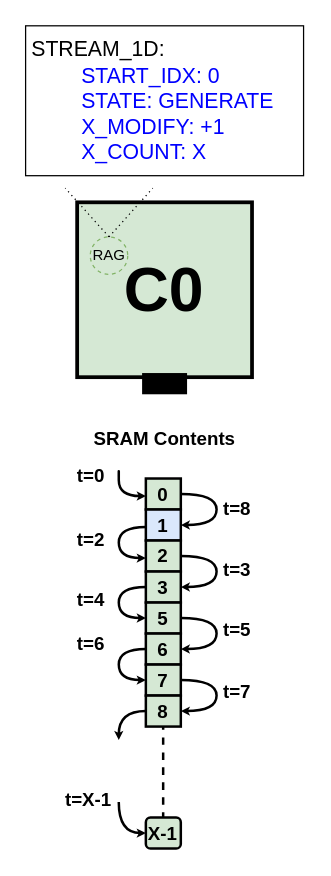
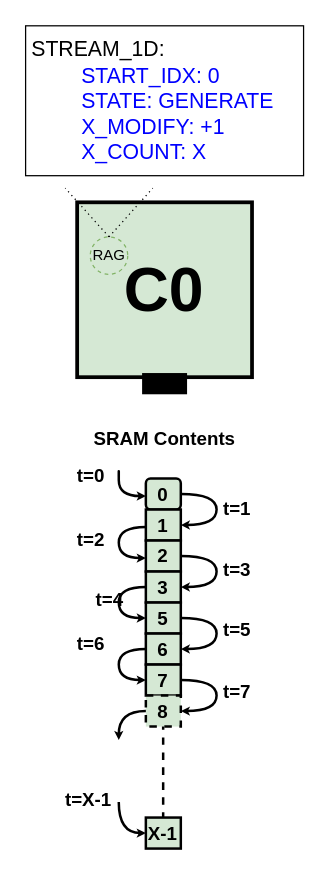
  <mxCell id="0" />
  <mxCell id="1" parent="0" />
  <mxCell id="2" value="C0" style="whiteSpace=wrap;html=1;aspect=fixed;fillColor=#d5e8d4;strokeColor=#000000;strokeWidth=3;fontSize=50;fontStyle=1" parent="1" vertex="1"><mxGeometry x="61.27" y="161.31" width="140" height="140" as="geometry" /></mxCell>
  <mxCell id="3" value="" style="rounded=0;whiteSpace=wrap;html=1;fontSize=50;fontColor=#000000;strokeColor=#000000;strokeWidth=6;fillColor=#000000;" parent="1" vertex="1"><mxGeometry x="116.27" y="301" width="30" height="11" as="geometry" /></mxCell>
  <mxCell id="4" value="RAG" style="ellipse;whiteSpace=wrap;html=1;aspect=fixed;sketch=0;fillColor=#d5e8d4;strokeColor=#82b366;dashed=1;" parent="1" vertex="1"><mxGeometry x="71.77" y="189" width="30" height="30" as="geometry" /></mxCell>
  <mxCell id="5" value="" style="endArrow=none;dashed=1;html=1;dashPattern=1 3;strokeWidth=1;exitX=0.5;exitY=0;exitDx=0;exitDy=0;jumpSize=0;" parent="1" source="4" edge="1"><mxGeometry width="50" height="50" relative="1" as="geometry"><mxPoint x="171.77" y="240" as="sourcePoint" /><mxPoint x="51.77" y="150" as="targetPoint" /></mxGeometry></mxCell>
  <mxCell id="6" value="" style="endArrow=none;dashed=1;html=1;dashPattern=1 3;strokeWidth=1;exitX=0.5;exitY=0;exitDx=0;exitDy=0;jumpSize=0;" parent="1" source="4" edge="1"><mxGeometry width="50" height="50" relative="1" as="geometry"><mxPoint x="96.77" y="199" as="sourcePoint" /><mxPoint x="121.77" y="150" as="targetPoint" /></mxGeometry></mxCell>
  <mxCell id="7" value="&lt;br style=&quot;font-size: 17px&quot;&gt;STREAM_1D:&lt;br style=&quot;font-size: 17px&quot;&gt;&#09;&lt;blockquote style=&quot;margin: 0px 0px 0px 40px ; border: none ; padding: 0px ; font-size: 17px&quot;&gt;&lt;font color=&quot;#0000ff&quot; style=&quot;font-size: 17px&quot;&gt;START_IDX: 0&lt;br style=&quot;font-size: 17px&quot;&gt;STATE: GENERATE&lt;br style=&quot;font-size: 17px&quot;&gt;X_MODIFY: +1&lt;br style=&quot;font-size: 17px&quot;&gt;X_COUNT: X&lt;/font&gt;&lt;/blockquote&gt;&lt;font color=&quot;#0000ff&quot; style=&quot;font-size: 17px&quot;&gt;&lt;span style=&quot;font-size: 17px&quot;&gt;&#09;&lt;/span&gt;&lt;br style=&quot;font-size: 17px&quot;&gt;&lt;/font&gt;&lt;span style=&quot;font-size: 17px&quot;&gt;&#09;&lt;/span&gt;" style="text;html=1;strokeColor=default;fillColor=none;spacing=5;spacingTop=-20;whiteSpace=wrap;overflow=hidden;rounded=0;sketch=0;fontSize=17;" parent="1" vertex="1"><mxGeometry x="20" y="20" width="222.54" height="120" as="geometry" /></mxCell>
  <mxCell id="8" value="SRAM Contents" style="text;html=1;align=center;verticalAlign=middle;resizable=0;points=[];autosize=1;strokeColor=none;fillColor=none;fontSize=15;fontStyle=1" parent="1" vertex="1"><mxGeometry x="66.267" y="340" width="130" height="20" as="geometry" /></mxCell>
  <mxCell id="9" value="" style="group" vertex="1" connectable="0" parent="1"><mxGeometry x="45" y="370" width="163.999" height="308.71" as="geometry" /></mxCell>
  <mxCell id="10" style="edgeStyle=orthogonalEdgeStyle;curved=1;orthogonalLoop=1;jettySize=auto;html=1;entryX=0;entryY=0.5;entryDx=0;entryDy=0;fontSize=12;strokeWidth=2;endSize=1;" parent="9" edge="1"><mxGeometry relative="1" as="geometry"><mxPoint x="49.575" y="10.811" as="sourcePoint" /><mxPoint x="71.265" y="26.451" as="targetPoint" /><Array as="points"><mxPoint x="49.575" y="1.241" /><mxPoint x="49.575" y="26.066" /></Array></mxGeometry></mxCell>
  <mxCell id="11" value="t=0" style="text;html=1;align=center;verticalAlign=middle;resizable=0;points=[];autosize=1;strokeColor=none;fillColor=none;fontSize=15;fontStyle=1" parent="9" vertex="1"><mxGeometry x="6.997" width="40" height="20" as="geometry" /></mxCell>
- <mxCell id="12" value="0" style="rounded=0;whiteSpace=wrap;html=1;fontSize=15;strokeWidth=2;fontStyle=1;fillColor=#d5e8d4;strokeColor=#000000;" parent="9" vertex="1"><mxGeometry x="71.265" y="12.437" width="27.987" height="24.825" as="geometry" /></mxCell>
+ <mxCell id="12" value="0" style="whiteSpace=wrap;html=1;fontSize=15;strokeWidth=2;fontStyle=1;fillColor=#d5e8d4;strokeColor=#000000;rounded=1;" parent="9" vertex="1"><mxGeometry x="71.265" y="12.437" width="27.987" height="24.825" as="geometry" /></mxCell>
  <mxCell id="13" style="edgeStyle=orthogonalEdgeStyle;curved=1;orthogonalLoop=1;jettySize=auto;html=1;entryX=1;entryY=0.5;entryDx=0;entryDy=0;fontSize=12;endSize=1;strokeWidth=2;" parent="9" edge="1"><mxGeometry relative="1" as="geometry"><mxPoint x="99.252" y="24.808" as="sourcePoint" /><mxPoint x="99.252" y="49.65" as="targetPoint" /><Array as="points"><mxPoint x="127.939" y="24.44" /><mxPoint x="127.939" y="49.265" /></Array></mxGeometry></mxCell>
- <mxCell id="14" value="1" style="rounded=0;whiteSpace=wrap;html=1;fontSize=15;strokeWidth=2;fontStyle=1;fillColor=#dae8fc;strokeColor=#000000;" parent="9" vertex="1"><mxGeometry x="71.265" y="37.262" width="27.987" height="24.825" as="geometry" /></mxCell>
+ <mxCell id="14" value="1" style="rounded=0;whiteSpace=wrap;html=1;fontSize=15;strokeWidth=2;fontStyle=1;fillColor=#d5e8d4;strokeColor=#000000;" parent="9" vertex="1"><mxGeometry x="71.265" y="37.262" width="27.987" height="24.825" as="geometry" /></mxCell>
  <mxCell id="15" value="2" style="rounded=0;whiteSpace=wrap;html=1;fontSize=15;strokeWidth=2;fontStyle=1;fillColor=#d5e8d4;strokeColor=#000000;" parent="9" vertex="1"><mxGeometry x="71.265" y="62.087" width="27.987" height="24.825" as="geometry" /></mxCell>
  <mxCell id="16" value="3" style="rounded=0;whiteSpace=wrap;html=1;fontSize=15;strokeWidth=2;fontStyle=1;fillColor=#d5e8d4;strokeColor=#000000;" parent="9" vertex="1"><mxGeometry x="71.265" y="86.912" width="27.987" height="24.825" as="geometry" /></mxCell>
  <mxCell id="17" value="5" style="rounded=0;whiteSpace=wrap;html=1;fontSize=15;strokeWidth=2;fontStyle=1;fillColor=#d5e8d4;strokeColor=#000000;" parent="9" vertex="1"><mxGeometry x="71.265" y="111.737" width="27.987" height="24.825" as="geometry" /></mxCell>
  <mxCell id="18" value="6" style="rounded=0;whiteSpace=wrap;html=1;fontSize=15;strokeWidth=2;fontStyle=1;fillColor=#d5e8d4;strokeColor=#000000;" parent="9" vertex="1"><mxGeometry x="71.265" y="136.562" width="27.987" height="24.825" as="geometry" /></mxCell>
  <mxCell id="19" value="7" style="rounded=0;whiteSpace=wrap;html=1;fontSize=15;strokeWidth=2;fontStyle=1;fillColor=#d5e8d4;strokeColor=#000000;" parent="9" vertex="1"><mxGeometry x="71.265" y="161.387" width="27.987" height="24.825" as="geometry" /></mxCell>
- <mxCell id="20" value="8" style="rounded=0;whiteSpace=wrap;html=1;fontSize=15;strokeWidth=2;fontStyle=1;fillColor=#d5e8d4;strokeColor=#000000;" parent="9" vertex="1"><mxGeometry x="71.265" y="186.212" width="27.987" height="24.825" as="geometry" /></mxCell>
+ <mxCell id="20" value="8" style="rounded=0;whiteSpace=wrap;html=1;fontSize=15;strokeWidth=2;fontStyle=1;fillColor=#d5e8d4;strokeColor=#000000;dashed=1;" parent="9" vertex="1"><mxGeometry x="71.265" y="186.212" width="27.987" height="24.825" as="geometry" /></mxCell>
  <mxCell id="21" style="edgeStyle=orthogonalEdgeStyle;curved=1;orthogonalLoop=1;jettySize=auto;html=1;entryX=0;entryY=0.5;entryDx=0;entryDy=0;fontSize=12;strokeWidth=2;endSize=1;" parent="9" edge="1"><mxGeometry relative="1" as="geometry"><mxPoint x="71.265" y="51.271" as="sourcePoint" /><mxPoint x="71.265" y="76.113" as="targetPoint" /><Array as="points"><mxPoint x="49.575" y="50.903" /><mxPoint x="49.575" y="75.728" /></Array></mxGeometry></mxCell>
  <mxCell id="22" style="edgeStyle=orthogonalEdgeStyle;curved=1;orthogonalLoop=1;jettySize=auto;html=1;entryX=1;entryY=0.5;entryDx=0;entryDy=0;fontSize=12;endSize=1;strokeWidth=2;" parent="9" edge="1"><mxGeometry relative="1" as="geometry"><mxPoint x="99.252" y="74.47" as="sourcePoint" /><mxPoint x="99.252" y="99.312" as="targetPoint" /><Array as="points"><mxPoint x="127.939" y="74.102" /><mxPoint x="127.939" y="98.927" /></Array></mxGeometry></mxCell>
  <mxCell id="23" style="edgeStyle=orthogonalEdgeStyle;curved=1;orthogonalLoop=1;jettySize=auto;html=1;entryX=0;entryY=0.5;entryDx=0;entryDy=0;fontSize=12;strokeWidth=2;endSize=1;" parent="9" edge="1"><mxGeometry relative="1" as="geometry"><mxPoint x="71.265" y="99.295" as="sourcePoint" /><mxPoint x="71.265" y="124.137" as="targetPoint" /><Array as="points"><mxPoint x="49.575" y="98.927" /><mxPoint x="49.575" y="123.752" /></Array></mxGeometry></mxCell>
  <mxCell id="24" style="edgeStyle=orthogonalEdgeStyle;curved=1;orthogonalLoop=1;jettySize=auto;html=1;entryX=0;entryY=0.5;entryDx=0;entryDy=0;fontSize=12;strokeWidth=2;endSize=1;" parent="9" edge="1"><mxGeometry relative="1" as="geometry"><mxPoint x="71.265" y="148.957" as="sourcePoint" /><mxPoint x="71.265" y="173.799" as="targetPoint" /><Array as="points"><mxPoint x="49.575" y="148.589" /><mxPoint x="49.575" y="173.414" /></Array></mxGeometry></mxCell>
  <mxCell id="25" style="edgeStyle=orthogonalEdgeStyle;curved=1;orthogonalLoop=1;jettySize=auto;html=1;entryX=1;entryY=0.5;entryDx=0;entryDy=0;fontSize=12;endSize=1;strokeWidth=2;" parent="9" edge="1"><mxGeometry relative="1" as="geometry"><mxPoint x="99.252" y="124.107" as="sourcePoint" /><mxPoint x="99.252" y="148.949" as="targetPoint" /><Array as="points"><mxPoint x="127.939" y="123.74" /><mxPoint x="127.939" y="148.565" /></Array></mxGeometry></mxCell>
- <mxCell id="26" value="t=8" style="text;html=1;align=center;verticalAlign=middle;resizable=0;points=[];autosize=1;strokeColor=none;fillColor=none;fontSize=15;fontStyle=1" parent="9" vertex="1"><mxGeometry x="123.999" y="25.635" width="40" height="20" as="geometry" /></mxCell>
+ <mxCell id="26" value="t=1" style="text;html=1;align=center;verticalAlign=middle;resizable=0;points=[];autosize=1;strokeColor=none;fillColor=none;fontSize=15;fontStyle=1" parent="9" vertex="1"><mxGeometry x="123.999" y="25.635" width="40" height="20" as="geometry" /></mxCell>
  <mxCell id="27" value="t=2" style="text;html=1;align=center;verticalAlign=middle;resizable=0;points=[];autosize=1;strokeColor=none;fillColor=none;fontSize=15;fontStyle=1" parent="9" vertex="1"><mxGeometry x="6.997" y="51.276" width="40" height="20" as="geometry" /></mxCell>
- <mxCell id="28" value="t=4" style="text;html=1;align=center;verticalAlign=middle;resizable=0;points=[];autosize=1;strokeColor=none;fillColor=none;fontSize=15;fontStyle=1" parent="9" vertex="1"><mxGeometry x="6.997" y="99.3" width="40" height="20" as="geometry" /></mxCell>
+ <mxCell id="28" value="t=4" style="text;html=1;align=center;verticalAlign=middle;resizable=0;points=[];autosize=1;strokeColor=none;fillColor=none;fontSize=15;fontStyle=1" parent="9" vertex="1"><mxGeometry x="21.997" y="99.3" width="40" height="20" as="geometry" /></mxCell>
  <mxCell id="29" value="t=6" style="text;html=1;align=center;verticalAlign=middle;resizable=0;points=[];autosize=1;strokeColor=none;fillColor=none;fontSize=15;fontStyle=1" parent="9" vertex="1"><mxGeometry x="6.997" y="133.949" width="40" height="20" as="geometry" /></mxCell>
  <mxCell id="30" value="" style="endArrow=none;dashed=1;html=1;fontSize=15;endSize=1;strokeWidth=2;curved=1;" parent="9" edge="1"><mxGeometry width="50" height="50" relative="1" as="geometry"><mxPoint x="85.132" y="285.511" as="sourcePoint" /><mxPoint x="85.132" y="211.036" as="targetPoint" /></mxGeometry></mxCell>
  <mxCell id="31" value="t=3" style="text;html=1;align=center;verticalAlign=middle;resizable=0;points=[];autosize=1;strokeColor=none;fillColor=none;fontSize=15;fontStyle=1" parent="9" vertex="1"><mxGeometry x="123.999" y="75.285" width="40" height="20" as="geometry" /></mxCell>
  <mxCell id="32" value="t=5" style="text;html=1;align=center;verticalAlign=middle;resizable=0;points=[];autosize=1;strokeColor=none;fillColor=none;fontSize=15;fontStyle=1" parent="9" vertex="1"><mxGeometry x="123.999" y="123.308" width="40" height="20" as="geometry" /></mxCell>
  <mxCell id="33" style="edgeStyle=orthogonalEdgeStyle;curved=1;orthogonalLoop=1;jettySize=auto;html=1;entryX=1;entryY=0.5;entryDx=0;entryDy=0;fontSize=12;endSize=1;strokeWidth=2;" parent="9" edge="1"><mxGeometry relative="1" as="geometry"><mxPoint x="99.252" y="173.77" as="sourcePoint" /><mxPoint x="99.252" y="198.612" as="targetPoint" /><Array as="points"><mxPoint x="127.939" y="173.402" /><mxPoint x="127.939" y="198.227" /></Array></mxGeometry></mxCell>
  <mxCell id="34" value="t=7" style="text;html=1;align=center;verticalAlign=middle;resizable=0;points=[];autosize=1;strokeColor=none;fillColor=none;fontSize=15;fontStyle=1" parent="9" vertex="1"><mxGeometry x="123.999" y="172.971" width="40" height="20" as="geometry" /></mxCell>
  <mxCell id="35" style="edgeStyle=orthogonalEdgeStyle;curved=1;orthogonalLoop=1;jettySize=auto;html=1;fontSize=12;strokeWidth=2;endSize=1;" parent="9" edge="1"><mxGeometry relative="1" as="geometry"><mxPoint x="71.265" y="198.607" as="sourcePoint" /><mxPoint x="49.575" y="221.823" as="targetPoint" /><Array as="points"><mxPoint x="49.575" y="198.239" /></Array></mxGeometry></mxCell>
- <mxCell id="36" value="X-1" style="whiteSpace=wrap;html=1;fontSize=15;strokeWidth=2;fontStyle=1;fillColor=#d5e8d4;strokeColor=#000000;rounded=1;" parent="9" vertex="1"><mxGeometry x="71.265" y="283.885" width="27.987" height="24.825" as="geometry" /></mxCell>
+ <mxCell id="36" value="X-1" style="rounded=0;whiteSpace=wrap;html=1;fontSize=15;strokeWidth=2;fontStyle=1;fillColor=#d5e8d4;strokeColor=#000000;" parent="9" vertex="1"><mxGeometry x="71.265" y="283.885" width="27.987" height="24.825" as="geometry" /></mxCell>
  <mxCell id="37" style="edgeStyle=orthogonalEdgeStyle;curved=1;orthogonalLoop=1;jettySize=auto;html=1;fontSize=12;strokeWidth=2;endSize=1;entryX=0;entryY=0.5;entryDx=0;entryDy=0;" parent="9" target="36" edge="1"><mxGeometry relative="1" as="geometry"><mxPoint x="49.575" y="271.473" as="sourcePoint" /><mxPoint x="12.142" y="308.71" as="targetPoint" /><Array as="points"><mxPoint x="49.575" y="296.298" /></Array></mxGeometry></mxCell>
  <mxCell id="38" value="t=X-1" style="text;html=1;align=center;verticalAlign=middle;resizable=0;points=[];autosize=1;strokeColor=none;fillColor=none;fontSize=15;fontStyle=1" parent="9" vertex="1"><mxGeometry y="259.06" width="50" height="20" as="geometry" /></mxCell>
